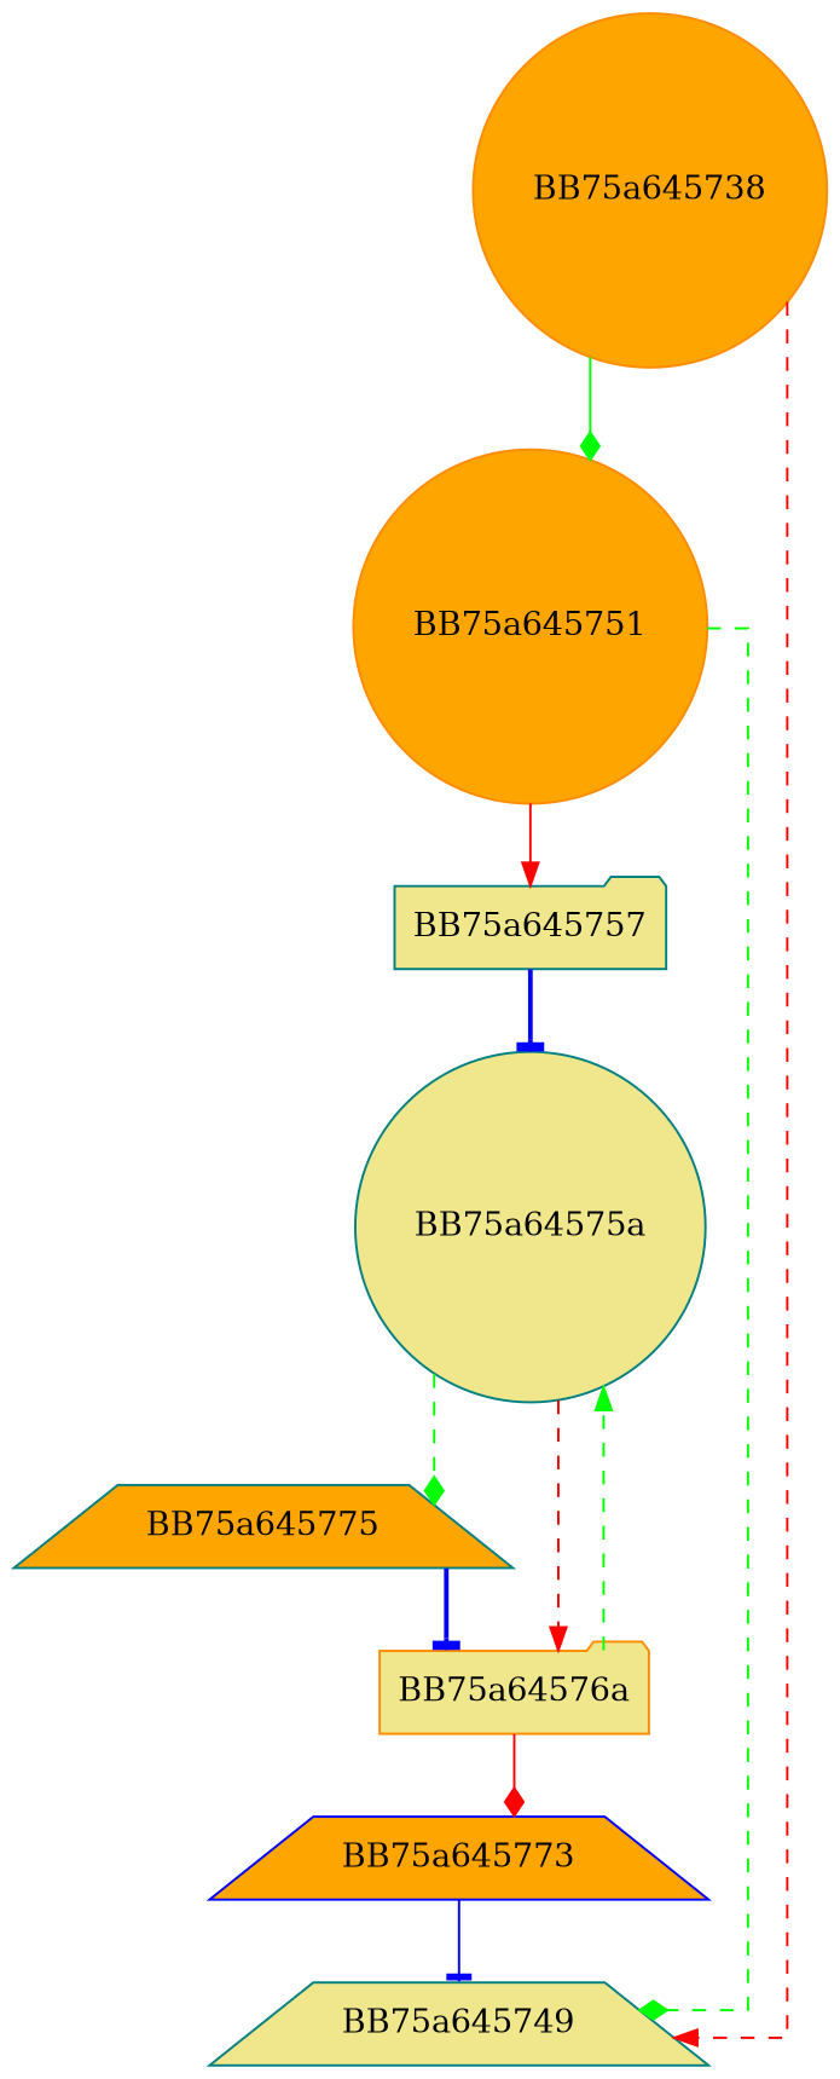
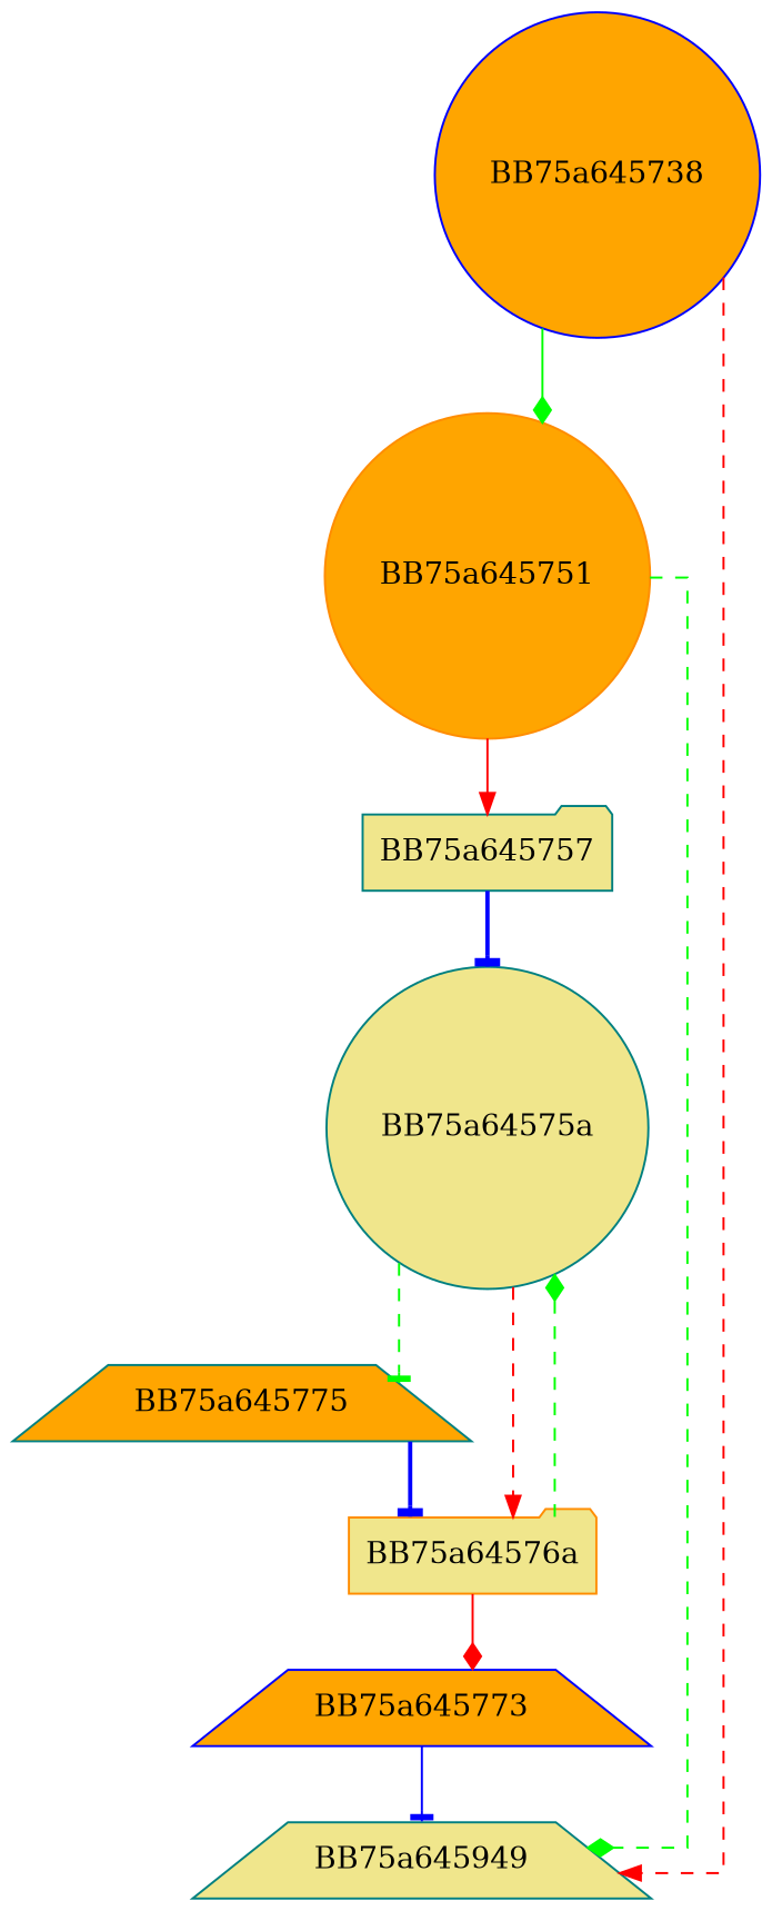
  digraph {
    splines=ortho
    node [color=teal fillcolor=orange shape=circle style=filled]
    edge [arrowhead=diamond color=green style=dashed]
-   BB75a645738 [color=darkorange]
+   BB75a645738 [color=blue]
    BB75a645751 [color=darkorange]
-   BB75a645749 [fillcolor=khaki shape=trapezium]
+   BB75a645749 [fillcolor=khaki shape=trapezium label=BB75a645949]
    BB75a645757 [fillcolor=khaki shape=folder]
    BB75a64575a [fillcolor=khaki]
    BB75a645775 [shape=trapezium]
    BB75a64576a [color=darkorange fillcolor=khaki shape=folder]
    BB75a645773 [color=blue shape=trapezium]
    BB75a645738 -> BB75a645751 [style=solid]
    BB75a645738 -> BB75a645749 [arrowhead=normal color=red]
    BB75a645751 -> BB75a645749
    BB75a645751 -> BB75a645757 [arrowhead=normal color=red style=solid]
    BB75a645757 -> BB75a64575a [arrowhead=tee color=blue style=bold]
-   BB75a64575a -> BB75a645775
+   BB75a64575a -> BB75a645775 [arrowhead=tee]
    BB75a64575a -> BB75a64576a [arrowhead=normal color=red]
    BB75a645775 -> BB75a64576a [arrowhead=tee color=blue style=bold]
-   BB75a64576a -> BB75a64575a [arrowhead=normal]
+   BB75a64576a -> BB75a64575a
    BB75a64576a -> BB75a645773 [color=red style=solid]
    BB75a645773 -> BB75a645749 [arrowhead=tee color=blue style=solid]
  }
